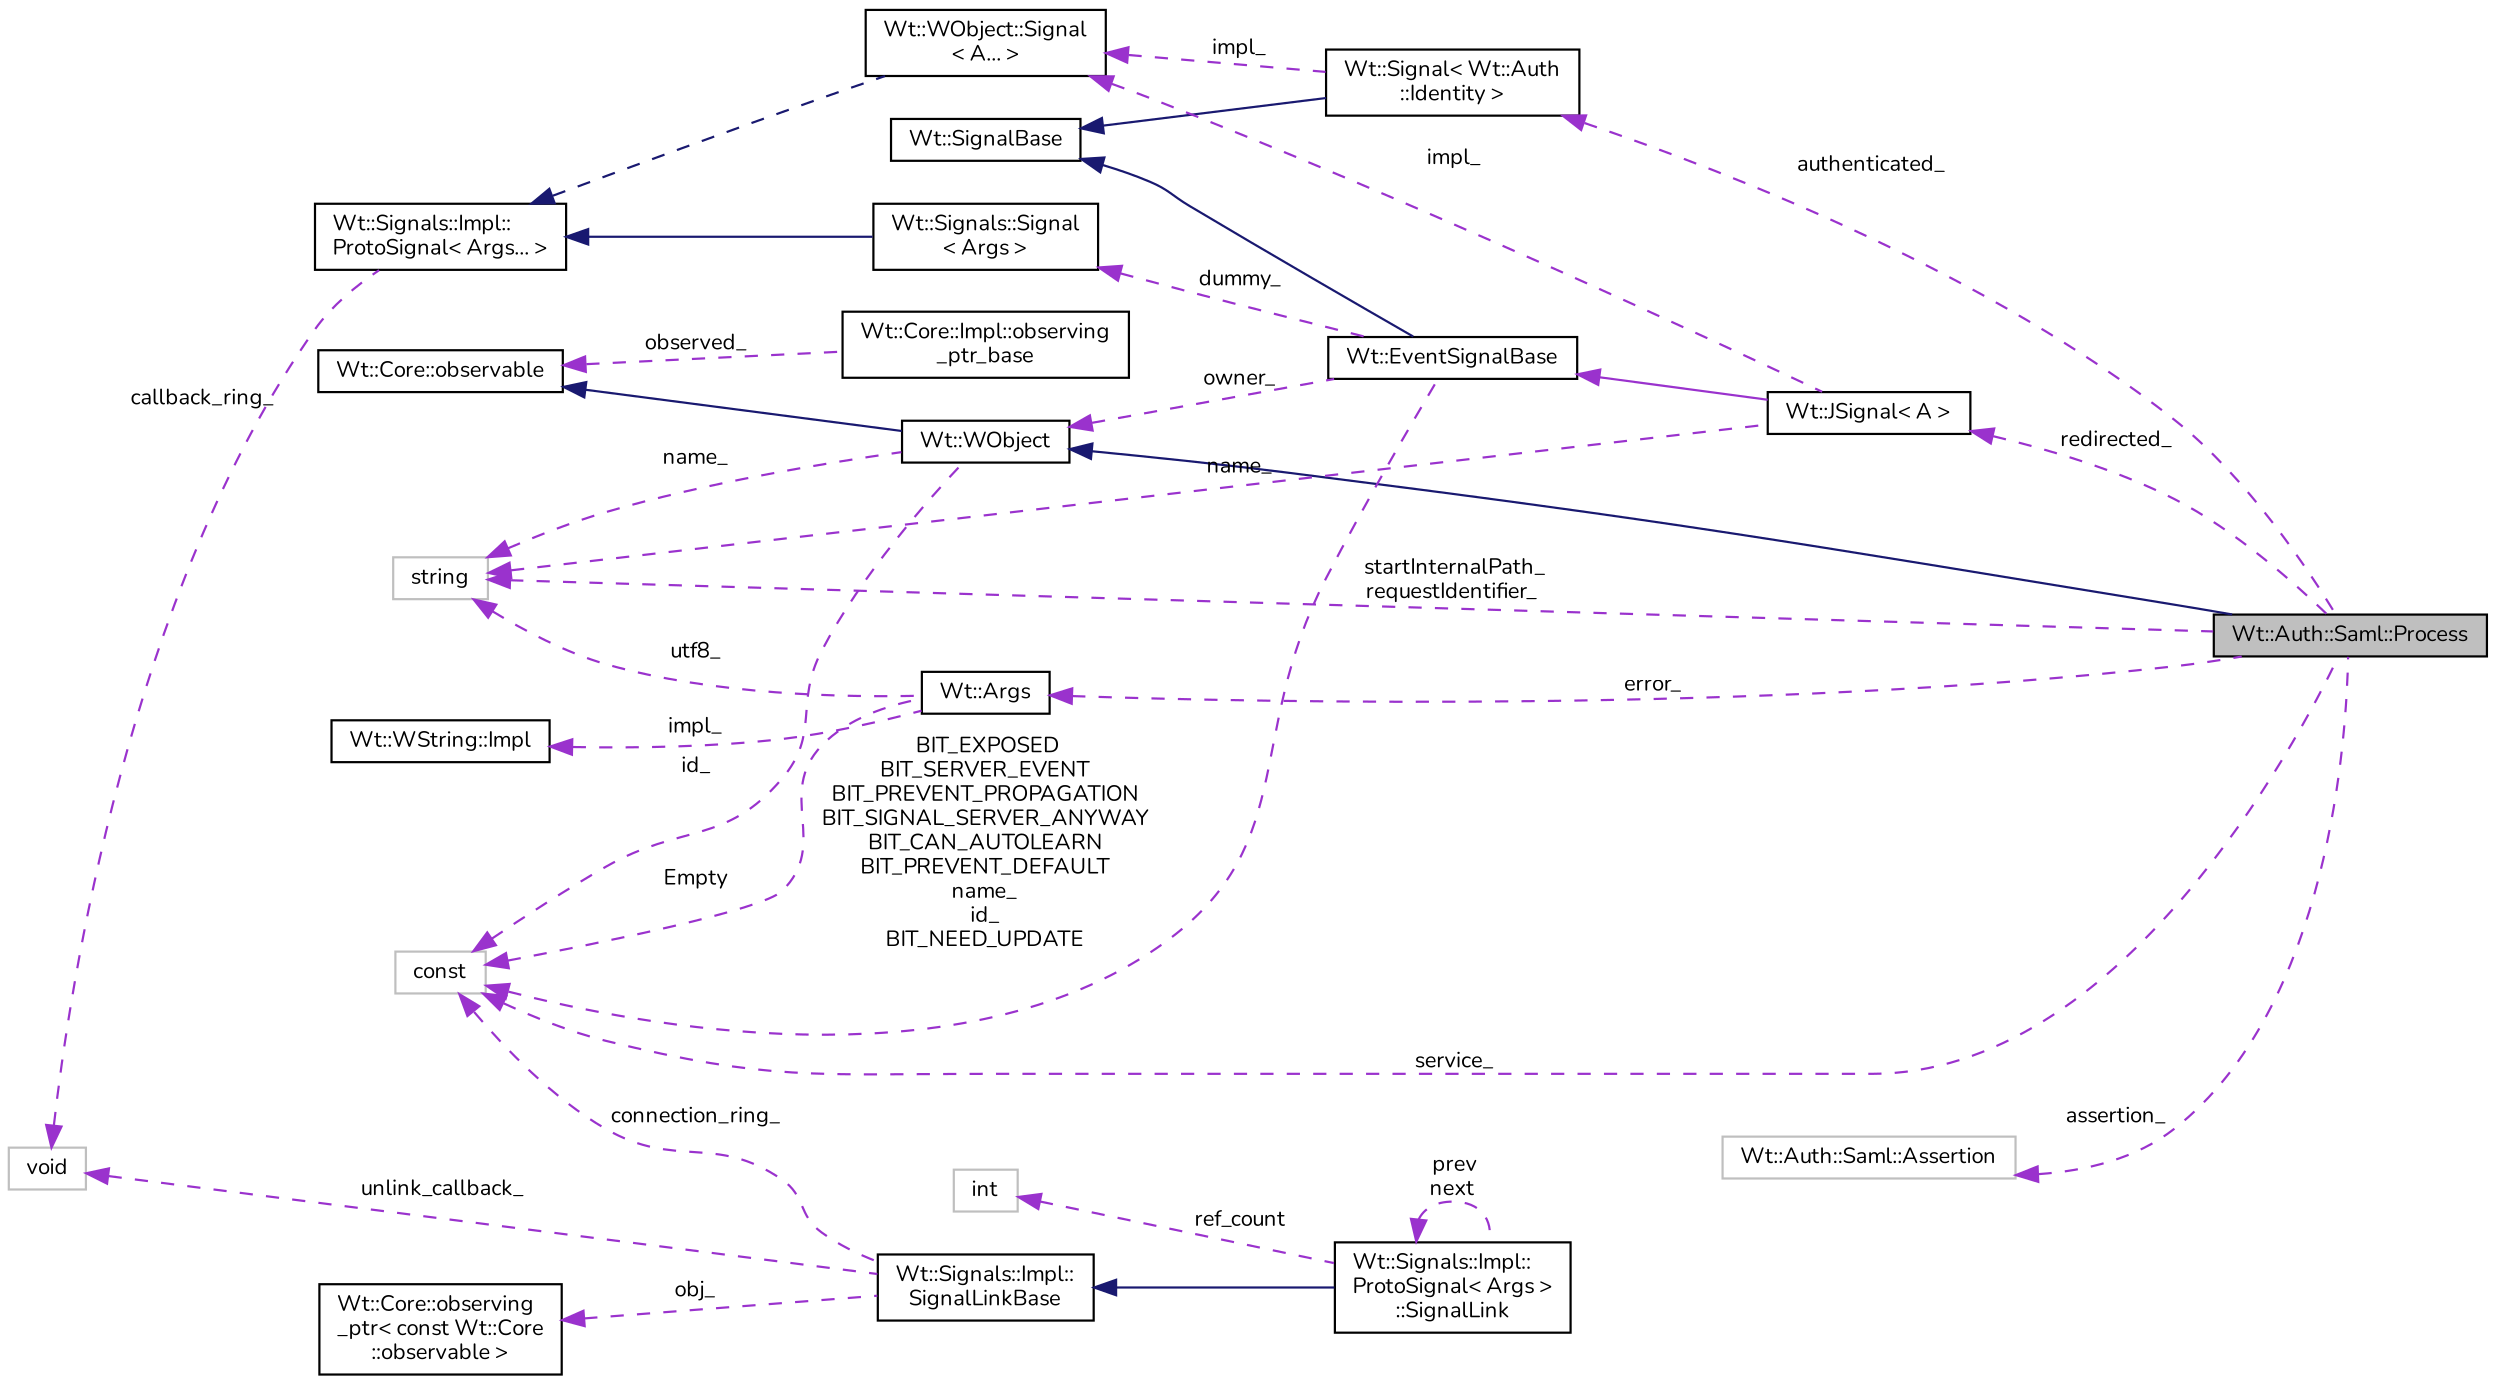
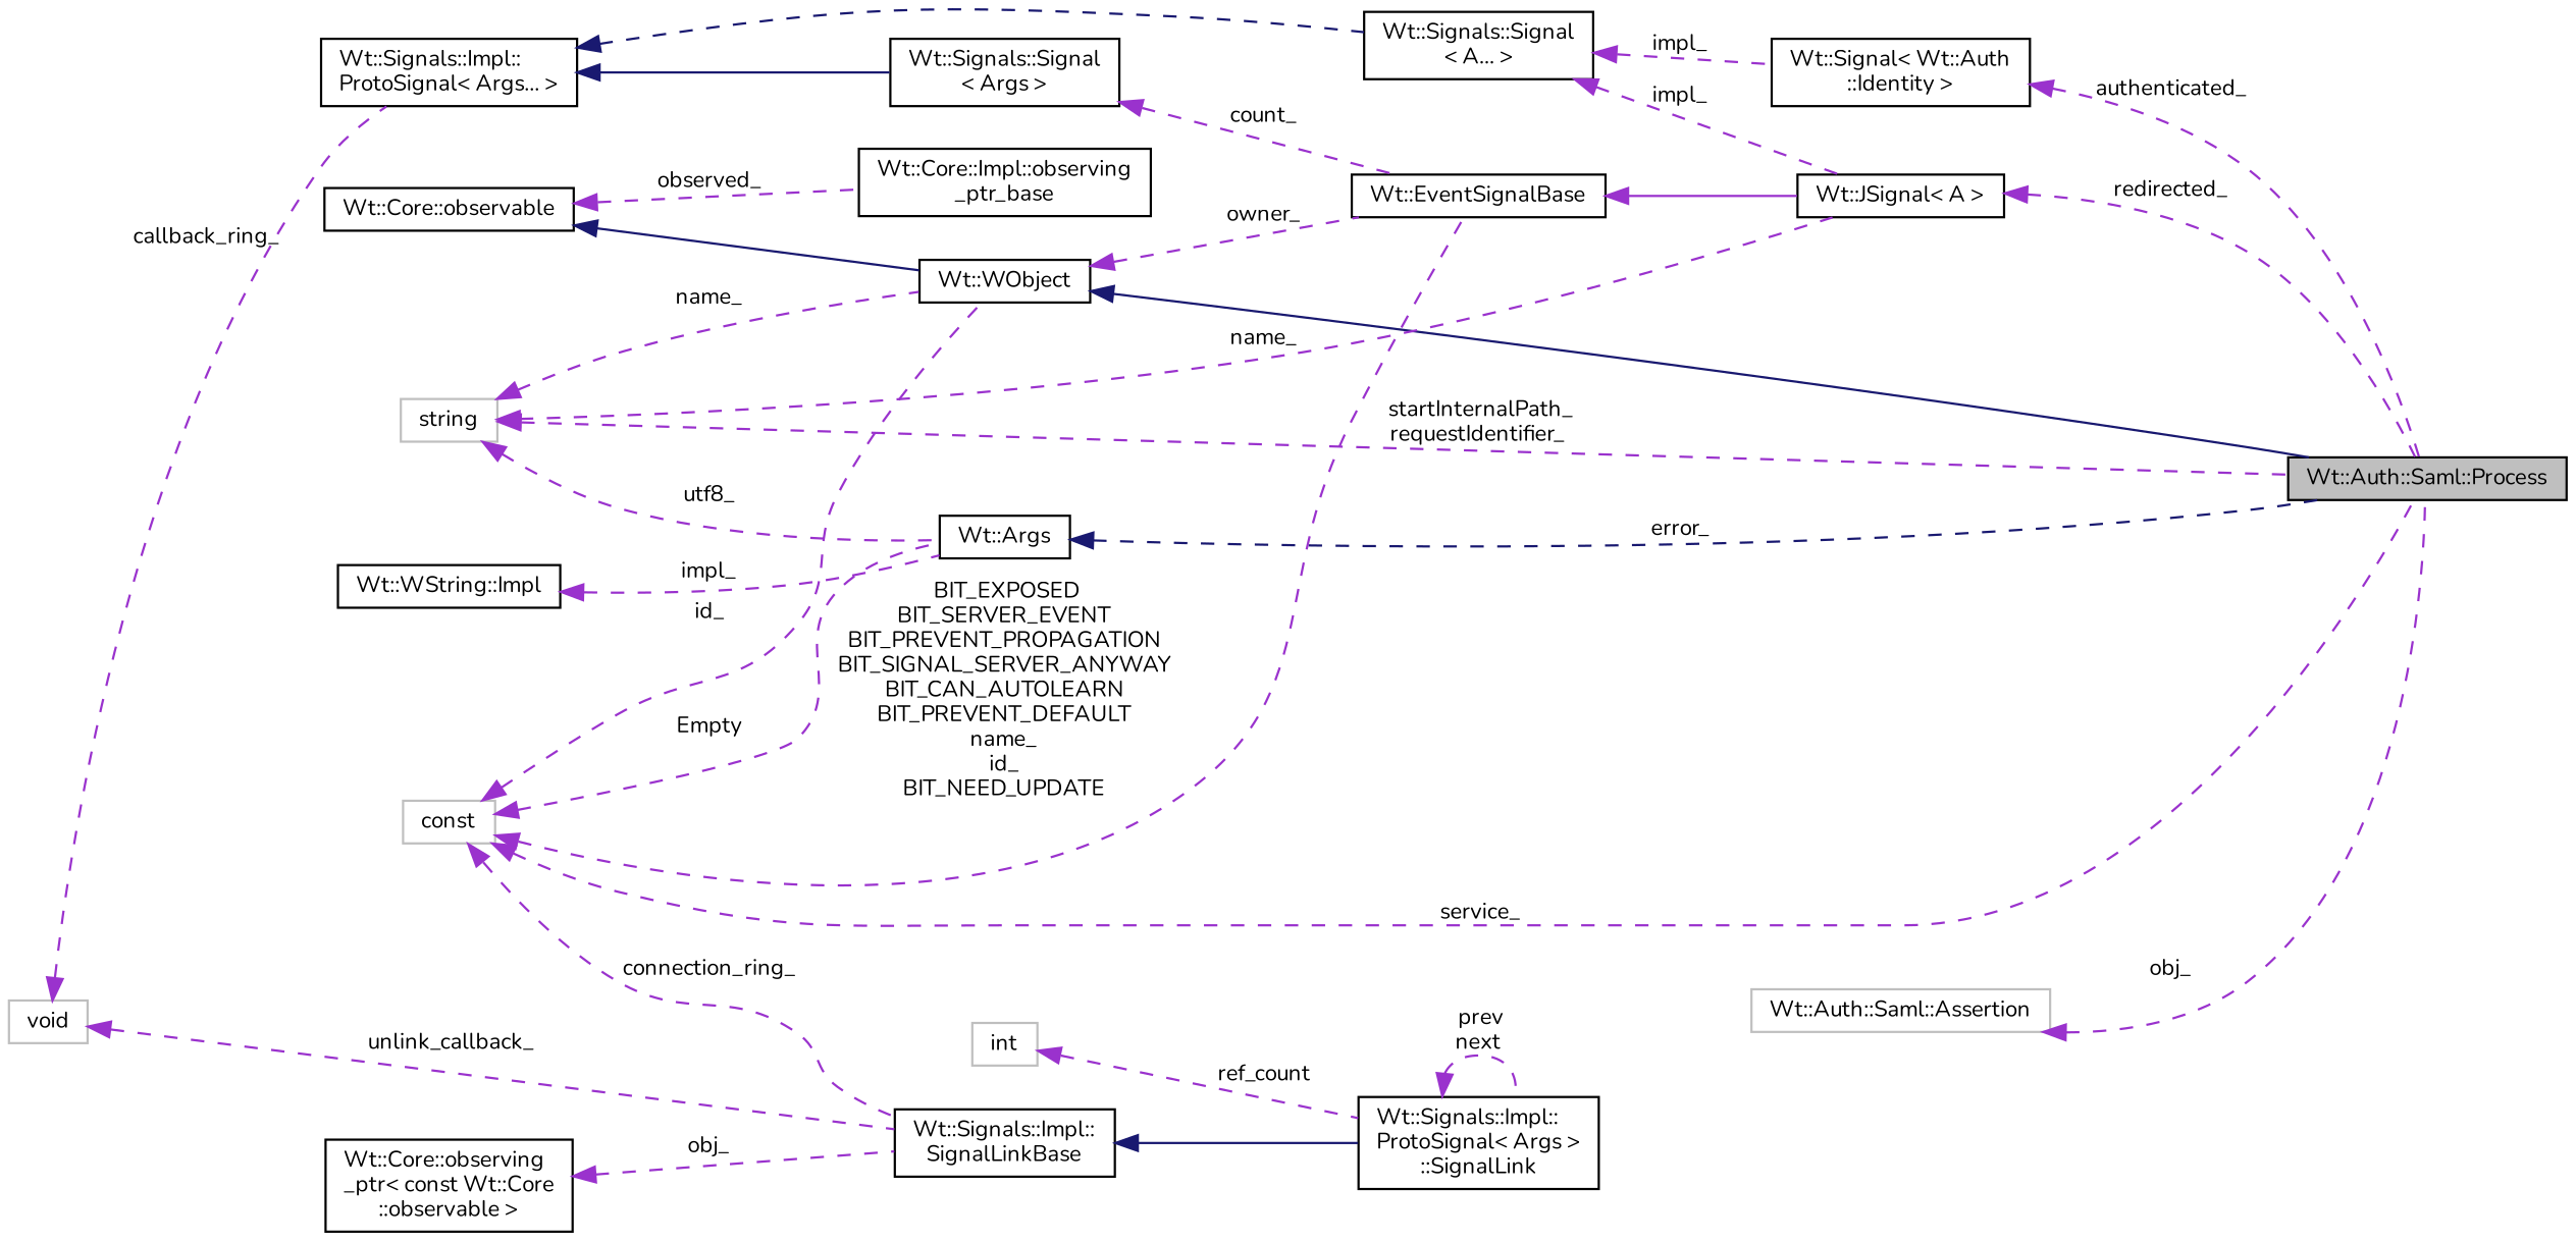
  digraph {
    fontname=Nunito
    rankdir=LR
    node [color=black fillcolor=white fontname=Nunito fontsize=10 shape=record style=filled]
    edge [color=darkorchid3 dir=back fontname=Nunito fontsize=10 labelfontname=Helvetica labelfontsize=10 style=dashed]
    n1 [fillcolor=grey75 fontcolor=black height=0.2 label="Wt::Auth::Saml::Process" width=0.4]
    n2 [height=0.2 label="Wt::WObject" width=0.4]
    n3 [height=0.2 label="Wt::EventSignalBase" width=0.4]
    n4 [height=0.2 label="Wt::JSignal\< A \>" width=0.4]
    n5 [height=0.2 label="Wt::Core::observable" width=0.4]
    n6 [height=0.2 label="Wt::Core::Impl::observing\l_ptr_base" width=0.4]
    n7 [color=grey75 height=0.2 label=string width=0.4]
    n8 [height=0.2 label="Wt::Args" width=0.4]
    n9 [height=0.2 label="Wt::WString::Impl" width=0.4]
    n10 [color=grey75 height=0.2 label=const width=0.4]
    n11 [height=0.2 label="Wt::Signals::Impl::\lSignalLinkBase" width=0.4]
    n12 [height=0.2 label="Wt::Signals::Impl::\lProtoSignal\< Args \>\l::SignalLink" width=0.4]
    n13 [height=0.2 label="Wt::Signal\< Wt::Auth\l::Identity \>" width=0.4]
-   n14 [height=0.2 label="Wt::SignalBase" width=0.4]
-   n15 [height=0.2 label="Wt::WObject::Signal\l\< A... \>" width=0.4]
+   n15 [height=0.2 label="Wt::Signals::Signal\l\< A... \>" width=0.4]
    n16 [height=0.2 label="Wt::Signals::Impl::\lProtoSignal\< Args... \>" width=0.4]
    n17 [height=0.2 label="Wt::Signals::Signal\l\< Args \>" width=0.4]
    n18 [color=grey75 height=0.2 label=void width=0.4]
    n19 [height=0.2 label="Wt::Core::observing\l_ptr\< const Wt::Core\l::observable \>" width=0.4]
    n20 [color=grey75 height=0.2 label=int width=0.4]
    n21 [color=grey75 height=0.2 label="Wt::Auth::Saml::Assertion" width=0.4]
    n2 -> n1 [color=midnightblue style=solid]
    n2 -> n3 [label=" owner_"]
    n3 -> n4 [style=solid]
    n4 -> n1 [label=" redirected_"]
    n5 -> n2 [color=midnightblue style=solid]
    n5 -> n6 [label=" observed_"]
    n7 -> n1 [label=" startInternalPath_\nrequestIdentifier_"]
    n7 -> n2 [label=" name_"]
    n7 -> n4 [label=" name_"]
    n7 -> n8 [label=" utf8_"]
-   n8 -> n1 [label=" error_"]
+   n8 -> n1 [color=midnightblue label=" error_"]
    n9 -> n8 [label=" impl_"]
    n10 -> n1 [label=" service_"]
    n10 -> n2 [label=" id_"]
    n10 -> n3 [label=" BIT_EXPOSED\nBIT_SERVER_EVENT\nBIT_PREVENT_PROPAGATION\nBIT_SIGNAL_SERVER_ANYWAY\nBIT_CAN_AUTOLEARN\nBIT_PREVENT_DEFAULT\nname_\nid_\nBIT_NEED_UPDATE"]
    n10 -> n8 [label=" Empty"]
    n10 -> n11 [label=" connection_ring_"]
    n11 -> n12 [color=midnightblue style=solid]
    n12 -> n12 [label=" prev\nnext"]
    n13 -> n1 [label=" authenticated_"]
-   n14 -> n3 [color=midnightblue style=solid]
-   n14 -> n13 [color=midnightblue style=solid]
    n15 -> n4 [label=" impl_"]
    n15 -> n13 [label=" impl_"]
    n16 -> n15 [color=midnightblue]
    n16 -> n17 [color=midnightblue style=solid]
-   n17 -> n3 [label=" dummy_"]
+   n17 -> n3 [label=" count_"]
    n18 -> n11 [label=" unlink_callback_"]
    n18 -> n16 [label=" callback_ring_"]
    n19 -> n11 [label=" obj_"]
    n20 -> n12 [label=" ref_count"]
-   n21 -> n1 [label=" assertion_"]
+   n21 -> n1 [label=" obj_"]
  }
